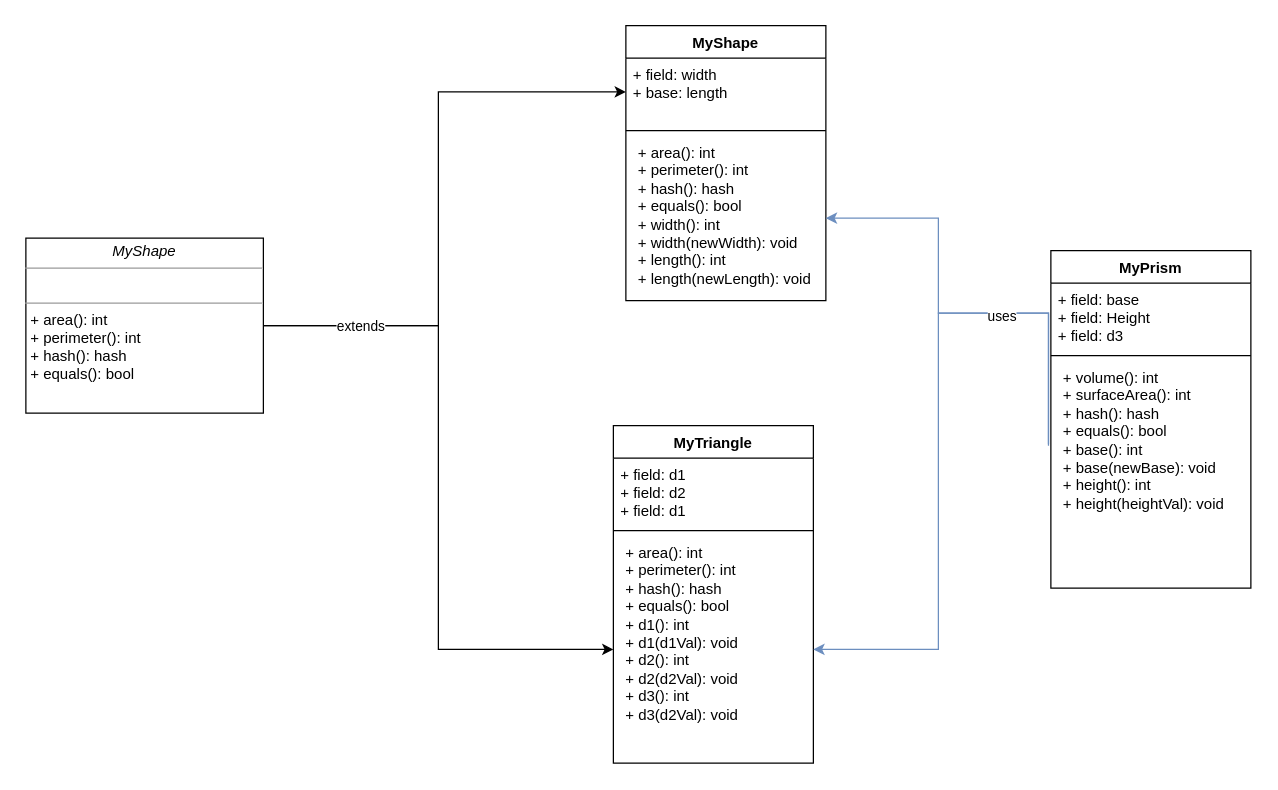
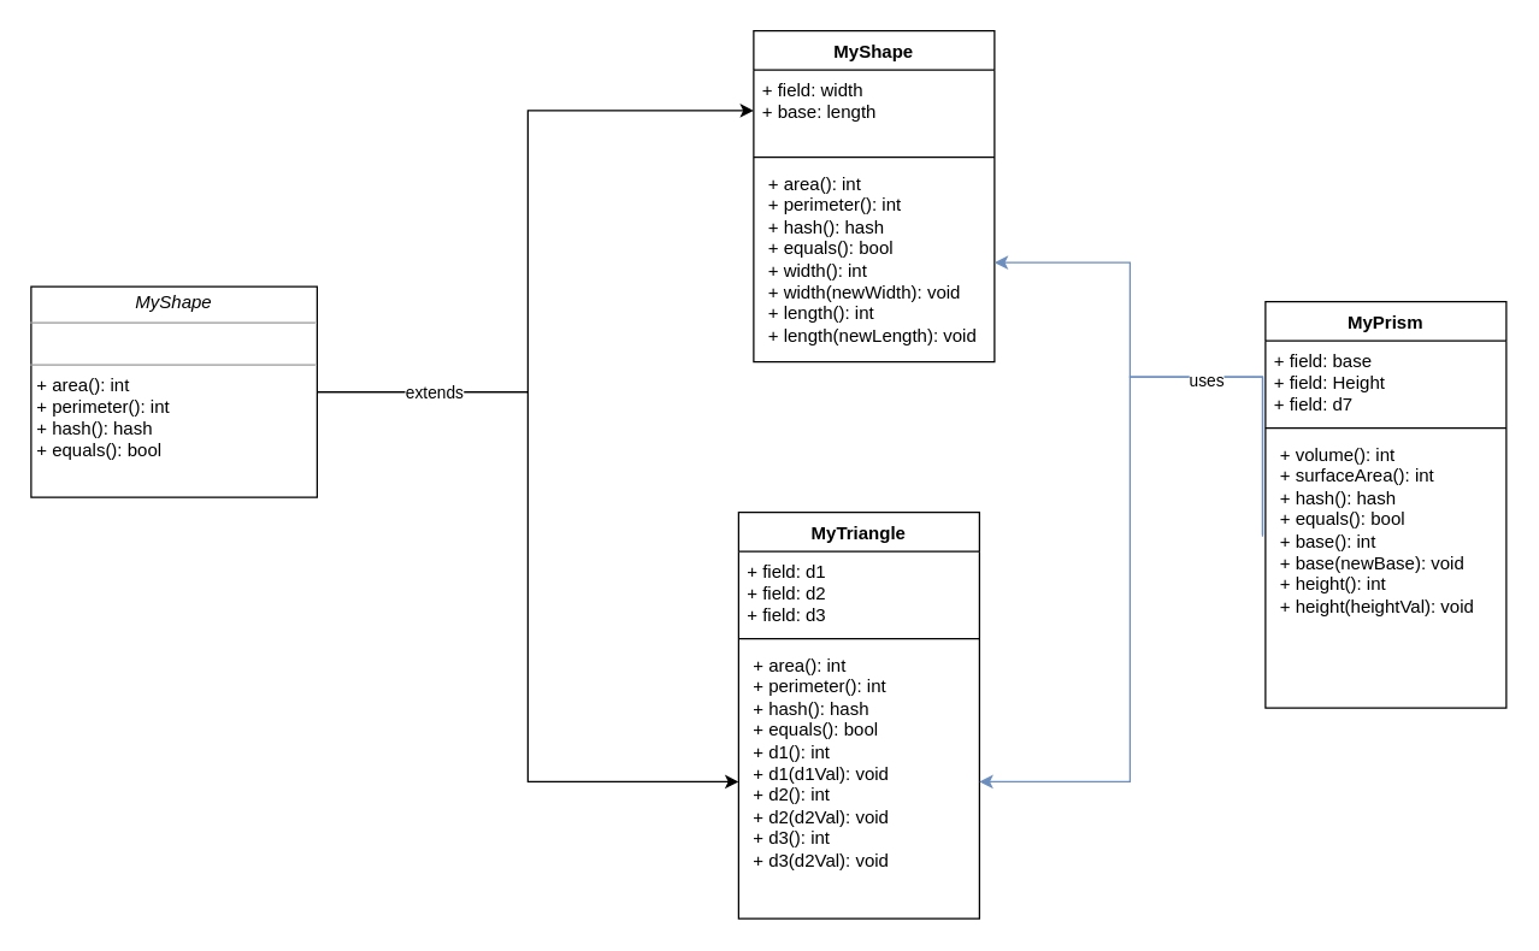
  <mxCell id="0" />
  <mxCell id="1" parent="0" />
  <mxCell id="2" style="edgeStyle=orthogonalEdgeStyle;rounded=0;orthogonalLoop=1;jettySize=auto;html=1;entryX=0;entryY=0.5;entryDx=0;entryDy=0;exitX=1;exitY=0.5;exitDx=0;exitDy=0;" edge="1" parent="1" source="5" target="7"><mxGeometry relative="1" as="geometry"><Array as="points"><mxPoint x="350" y="260" /><mxPoint x="350" y="73" /></Array></mxGeometry></mxCell>
  <mxCell id="3" style="edgeStyle=orthogonalEdgeStyle;rounded=0;orthogonalLoop=1;jettySize=auto;html=1;exitX=1;exitY=0.5;exitDx=0;exitDy=0;entryX=0;entryY=0.5;entryDx=0;entryDy=0;" edge="1" parent="1" source="5" target="13"><mxGeometry relative="1" as="geometry"><Array as="points"><mxPoint x="350" y="260" /><mxPoint x="350" y="519" /></Array></mxGeometry></mxCell>
  <mxCell id="4" value="extends" style="edgeLabel;html=1;align=center;verticalAlign=middle;resizable=0;points=[];" vertex="1" connectable="0" parent="3"><mxGeometry x="-0.714" relative="1" as="geometry"><mxPoint as="offset" /></mxGeometry></mxCell>
  <mxCell id="5" value="&lt;p style=&quot;margin:0px;margin-top:4px;text-align:center;&quot;&gt;&lt;i&gt;MyShape&lt;/i&gt;&lt;br&gt;&lt;/p&gt;&lt;hr size=&quot;1&quot;&gt;&lt;p style=&quot;margin:0px;margin-left:4px;&quot;&gt;&lt;br&gt;&lt;/p&gt;&lt;hr size=&quot;1&quot;&gt;&lt;p style=&quot;margin:0px;margin-left:4px;&quot;&gt;+ area(): int&lt;br&gt;+ perimeter(): int&lt;/p&gt;&lt;p style=&quot;margin:0px;margin-left:4px;&quot;&gt;+ hash(): hash&lt;br&gt;&lt;/p&gt;&lt;p style=&quot;margin:0px;margin-left:4px;&quot;&gt;+ equals(): bool&lt;br&gt;&lt;/p&gt;" style="verticalAlign=top;align=left;overflow=fill;fontSize=12;fontFamily=Helvetica;html=1;rounded=0;shadow=0;comic=0;labelBackgroundColor=none;strokeWidth=1" vertex="1" parent="1"><mxGeometry x="20" y="190" width="190" height="140" as="geometry" /></mxCell>
  <mxCell id="6" value="MyShape" style="swimlane;fontStyle=1;align=center;verticalAlign=top;childLayout=stackLayout;horizontal=1;startSize=26;horizontalStack=0;resizeParent=1;resizeParentMax=0;resizeLast=0;collapsible=1;marginBottom=0;whiteSpace=wrap;html=1;" vertex="1" parent="1"><mxGeometry x="500" y="20" width="160" height="220" as="geometry" /></mxCell>
  <mxCell id="7" value="+ field: width&lt;br&gt;+ base: length" style="text;strokeColor=none;fillColor=none;align=left;verticalAlign=top;spacingLeft=4;spacingRight=4;overflow=hidden;rotatable=0;points=[[0,0.5],[1,0.5]];portConstraint=eastwest;whiteSpace=wrap;html=1;" vertex="1" parent="6"><mxGeometry y="26" width="160" height="54" as="geometry" /></mxCell>
  <mxCell id="8" value="" style="line;strokeWidth=1;fillColor=none;align=left;verticalAlign=middle;spacingTop=-1;spacingLeft=3;spacingRight=3;rotatable=0;labelPosition=right;points=[];portConstraint=eastwest;strokeColor=inherit;" vertex="1" parent="6"><mxGeometry y="80" width="160" height="8" as="geometry" /></mxCell>
  <mxCell id="9" value="&lt;p style=&quot;border-color: var(--border-color); margin: 0px 0px 0px 4px;&quot;&gt;&lt;span style=&quot;background-color: initial;&quot;&gt;+ area(): int&lt;/span&gt;&lt;br&gt;&lt;/p&gt;&lt;p style=&quot;border-color: var(--border-color); margin: 0px 0px 0px 4px;&quot;&gt;+ perimeter(): int&lt;/p&gt;&lt;p style=&quot;border-color: var(--border-color); margin: 0px 0px 0px 4px;&quot;&gt;+ hash(): hash&lt;br style=&quot;border-color: var(--border-color);&quot;&gt;&lt;/p&gt;&lt;p style=&quot;border-color: var(--border-color); margin: 0px 0px 0px 4px;&quot;&gt;+ equals(): bool&lt;/p&gt;&lt;p style=&quot;border-color: var(--border-color); margin: 0px 0px 0px 4px;&quot;&gt;+ width(): int&lt;/p&gt;&lt;p style=&quot;border-color: var(--border-color); margin: 0px 0px 0px 4px;&quot;&gt;+ width(newWidth): void&lt;br&gt;&lt;/p&gt;&lt;p style=&quot;border-color: var(--border-color); margin: 0px 0px 0px 4px;&quot;&gt;+ length(): int&lt;/p&gt;&lt;p style=&quot;border-color: var(--border-color); margin: 0px 0px 0px 4px;&quot;&gt;+ length(newLength): void&lt;br style=&quot;border-color: var(--border-color);&quot;&gt;&lt;/p&gt;&lt;p style=&quot;border-color: var(--border-color); margin: 0px 0px 0px 4px;&quot;&gt;&lt;br style=&quot;border-color: var(--border-color);&quot;&gt;&lt;/p&gt;" style="text;strokeColor=none;fillColor=none;align=left;verticalAlign=top;spacingLeft=4;spacingRight=4;overflow=hidden;rotatable=0;points=[[0,0.5],[1,0.5]];portConstraint=eastwest;whiteSpace=wrap;html=1;" vertex="1" parent="6"><mxGeometry y="88" width="160" height="132" as="geometry" /></mxCell>
  <mxCell id="10" value="MyTriangle" style="swimlane;fontStyle=1;align=center;verticalAlign=top;childLayout=stackLayout;horizontal=1;startSize=26;horizontalStack=0;resizeParent=1;resizeParentMax=0;resizeLast=0;collapsible=1;marginBottom=0;whiteSpace=wrap;html=1;" vertex="1" parent="1"><mxGeometry x="490" y="340" width="160" height="270" as="geometry" /></mxCell>
- <mxCell id="11" value="+ field: d1&lt;br&gt;+ field: d2&lt;br&gt;+ field: d1" style="text;strokeColor=none;fillColor=none;align=left;verticalAlign=top;spacingLeft=4;spacingRight=4;overflow=hidden;rotatable=0;points=[[0,0.5],[1,0.5]];portConstraint=eastwest;whiteSpace=wrap;html=1;" vertex="1" parent="10"><mxGeometry y="26" width="160" height="54" as="geometry" /></mxCell>
+ <mxCell id="11" value="+ field: d1&lt;br&gt;+ field: d2&lt;br&gt;+ field: d3" style="text;strokeColor=none;fillColor=none;align=left;verticalAlign=top;spacingLeft=4;spacingRight=4;overflow=hidden;rotatable=0;points=[[0,0.5],[1,0.5]];portConstraint=eastwest;whiteSpace=wrap;html=1;" vertex="1" parent="10"><mxGeometry y="26" width="160" height="54" as="geometry" /></mxCell>
  <mxCell id="12" value="" style="line;strokeWidth=1;fillColor=none;align=left;verticalAlign=middle;spacingTop=-1;spacingLeft=3;spacingRight=3;rotatable=0;labelPosition=right;points=[];portConstraint=eastwest;strokeColor=inherit;" vertex="1" parent="10"><mxGeometry y="80" width="160" height="8" as="geometry" /></mxCell>
  <mxCell id="13" value="&lt;p style=&quot;border-color: var(--border-color); margin: 0px 0px 0px 4px;&quot;&gt;&lt;span style=&quot;background-color: initial;&quot;&gt;+ area(): int&lt;/span&gt;&lt;br&gt;&lt;/p&gt;&lt;p style=&quot;border-color: var(--border-color); margin: 0px 0px 0px 4px;&quot;&gt;+ perimeter(): int&lt;/p&gt;&lt;p style=&quot;border-color: var(--border-color); margin: 0px 0px 0px 4px;&quot;&gt;+ hash(): hash&lt;br style=&quot;border-color: var(--border-color);&quot;&gt;&lt;/p&gt;&lt;p style=&quot;border-color: var(--border-color); margin: 0px 0px 0px 4px;&quot;&gt;+ equals(): bool&lt;/p&gt;&lt;p style=&quot;border-color: var(--border-color); margin: 0px 0px 0px 4px;&quot;&gt;+ d1(): int&lt;/p&gt;&lt;p style=&quot;border-color: var(--border-color); margin: 0px 0px 0px 4px;&quot;&gt;+ d1(d1Val): void&lt;br&gt;&lt;/p&gt;&lt;p style=&quot;border-color: var(--border-color); margin: 0px 0px 0px 4px;&quot;&gt;+ d2(): int&lt;/p&gt;&lt;p style=&quot;border-color: var(--border-color); margin: 0px 0px 0px 4px;&quot;&gt;+ d2(d2Val): void&lt;/p&gt;&lt;p style=&quot;border-color: var(--border-color); margin: 0px 0px 0px 4px;&quot;&gt;+ d3(): int&lt;/p&gt;&lt;p style=&quot;border-color: var(--border-color); margin: 0px 0px 0px 4px;&quot;&gt;+ d3(d2Val): void&lt;/p&gt;&lt;p style=&quot;border-color: var(--border-color); margin: 0px 0px 0px 4px;&quot;&gt;&lt;br style=&quot;border-color: var(--border-color);&quot;&gt;&lt;/p&gt;" style="text;strokeColor=none;fillColor=none;align=left;verticalAlign=top;spacingLeft=4;spacingRight=4;overflow=hidden;rotatable=0;points=[[0,0.5],[1,0.5]];portConstraint=eastwest;whiteSpace=wrap;html=1;" vertex="1" parent="10"><mxGeometry y="88" width="160" height="182" as="geometry" /></mxCell>
  <mxCell id="14" value="MyPrism" style="swimlane;fontStyle=1;align=center;verticalAlign=top;childLayout=stackLayout;horizontal=1;startSize=26;horizontalStack=0;resizeParent=1;resizeParentMax=0;resizeLast=0;collapsible=1;marginBottom=0;whiteSpace=wrap;html=1;" vertex="1" parent="1"><mxGeometry x="840" y="200" width="160" height="270" as="geometry" /></mxCell>
- <mxCell id="15" value="+ field: base&lt;br&gt;+ field: Height&lt;br&gt;+ field: d3" style="text;strokeColor=none;fillColor=none;align=left;verticalAlign=top;spacingLeft=4;spacingRight=4;overflow=hidden;rotatable=0;points=[[0,0.5],[1,0.5]];portConstraint=eastwest;whiteSpace=wrap;html=1;" vertex="1" parent="14"><mxGeometry y="26" width="160" height="54" as="geometry" /></mxCell>
+ <mxCell id="15" value="+ field: base&lt;br&gt;+ field: Height&lt;br&gt;+ field: d7" style="text;strokeColor=none;fillColor=none;align=left;verticalAlign=top;spacingLeft=4;spacingRight=4;overflow=hidden;rotatable=0;points=[[0,0.5],[1,0.5]];portConstraint=eastwest;whiteSpace=wrap;html=1;" vertex="1" parent="14"><mxGeometry y="26" width="160" height="54" as="geometry" /></mxCell>
  <mxCell id="16" value="" style="line;strokeWidth=1;fillColor=none;align=left;verticalAlign=middle;spacingTop=-1;spacingLeft=3;spacingRight=3;rotatable=0;labelPosition=right;points=[];portConstraint=eastwest;strokeColor=inherit;" vertex="1" parent="14"><mxGeometry y="80" width="160" height="8" as="geometry" /></mxCell>
  <mxCell id="17" value="&lt;p style=&quot;border-color: var(--border-color); margin: 0px 0px 0px 4px;&quot;&gt;&lt;span style=&quot;background-color: initial;&quot;&gt;+ volume(): int&lt;/span&gt;&lt;br&gt;&lt;/p&gt;&lt;p style=&quot;border-color: var(--border-color); margin: 0px 0px 0px 4px;&quot;&gt;+ surfaceArea(): int&lt;/p&gt;&lt;p style=&quot;border-color: var(--border-color); margin: 0px 0px 0px 4px;&quot;&gt;+ hash(): hash&lt;br style=&quot;border-color: var(--border-color);&quot;&gt;&lt;/p&gt;&lt;p style=&quot;border-color: var(--border-color); margin: 0px 0px 0px 4px;&quot;&gt;+ equals(): bool&lt;/p&gt;&lt;p style=&quot;border-color: var(--border-color); margin: 0px 0px 0px 4px;&quot;&gt;+ base(): int&lt;/p&gt;&lt;p style=&quot;border-color: var(--border-color); margin: 0px 0px 0px 4px;&quot;&gt;+ base(newBase): void&lt;br&gt;&lt;/p&gt;&lt;p style=&quot;border-color: var(--border-color); margin: 0px 0px 0px 4px;&quot;&gt;+ height(): int&lt;/p&gt;&lt;p style=&quot;border-color: var(--border-color); margin: 0px 0px 0px 4px;&quot;&gt;+ height(heightVal): void&lt;/p&gt;&lt;p style=&quot;border-color: var(--border-color); margin: 0px 0px 0px 4px;&quot;&gt;&lt;br&gt;&lt;/p&gt;" style="text;strokeColor=none;fillColor=none;align=left;verticalAlign=top;spacingLeft=4;spacingRight=4;overflow=hidden;rotatable=0;points=[[0,0.5],[1,0.5]];portConstraint=eastwest;whiteSpace=wrap;html=1;" vertex="1" parent="14"><mxGeometry y="88" width="160" height="182" as="geometry" /></mxCell>
  <mxCell id="18" style="edgeStyle=orthogonalEdgeStyle;rounded=0;orthogonalLoop=1;jettySize=auto;html=1;entryX=-0.012;entryY=0.368;entryDx=0;entryDy=0;entryPerimeter=0;startArrow=classic;startFill=1;endArrow=none;endFill=0;fillColor=#dae8fc;strokeColor=#6c8ebf;" edge="1" parent="1" source="9" target="17"><mxGeometry relative="1" as="geometry"><Array as="points"><mxPoint x="750" y="174" /><mxPoint x="750" y="250" /><mxPoint x="838" y="250" /></Array></mxGeometry></mxCell>
  <mxCell id="19" style="edgeStyle=orthogonalEdgeStyle;rounded=0;orthogonalLoop=1;jettySize=auto;html=1;entryX=-0.012;entryY=0.374;entryDx=0;entryDy=0;entryPerimeter=0;startArrow=classic;startFill=1;endArrow=none;endFill=0;fillColor=#dae8fc;strokeColor=#6c8ebf;" edge="1" parent="1" source="13" target="17"><mxGeometry relative="1" as="geometry"><Array as="points"><mxPoint x="750" y="519" /><mxPoint x="750" y="250" /><mxPoint x="838" y="250" /></Array></mxGeometry></mxCell>
  <mxCell id="20" value="uses" style="edgeLabel;html=1;align=center;verticalAlign=middle;resizable=0;points=[];" vertex="1" connectable="0" parent="19"><mxGeometry x="0.715" relative="1" as="geometry"><mxPoint x="-38" y="-23" as="offset" /></mxGeometry></mxCell>
